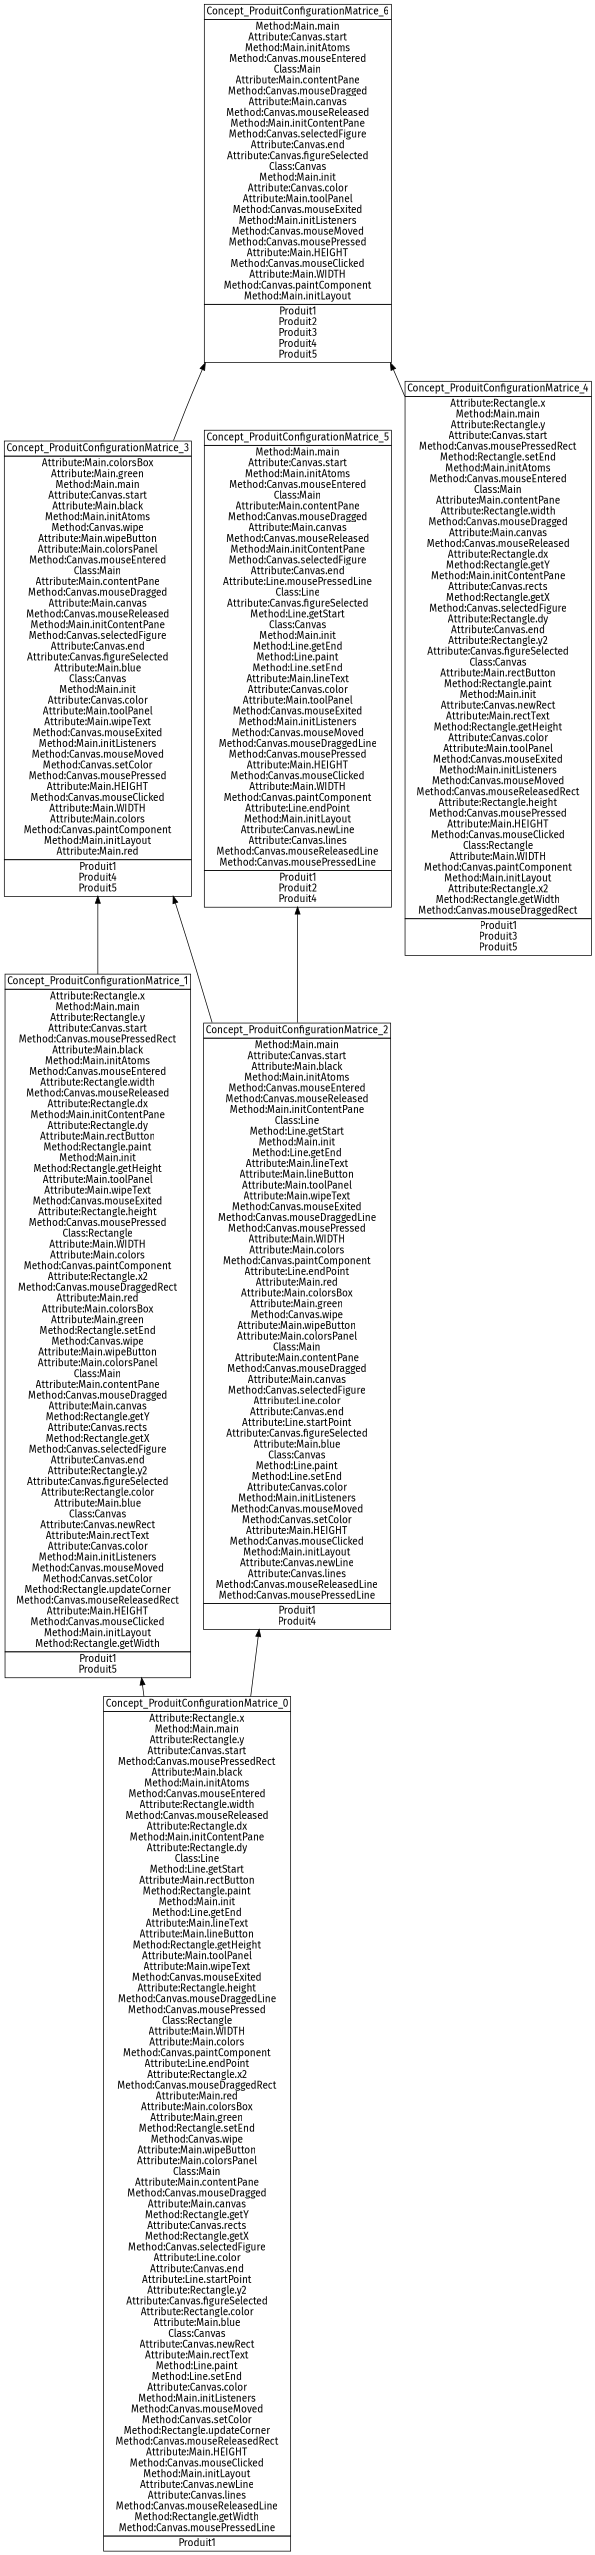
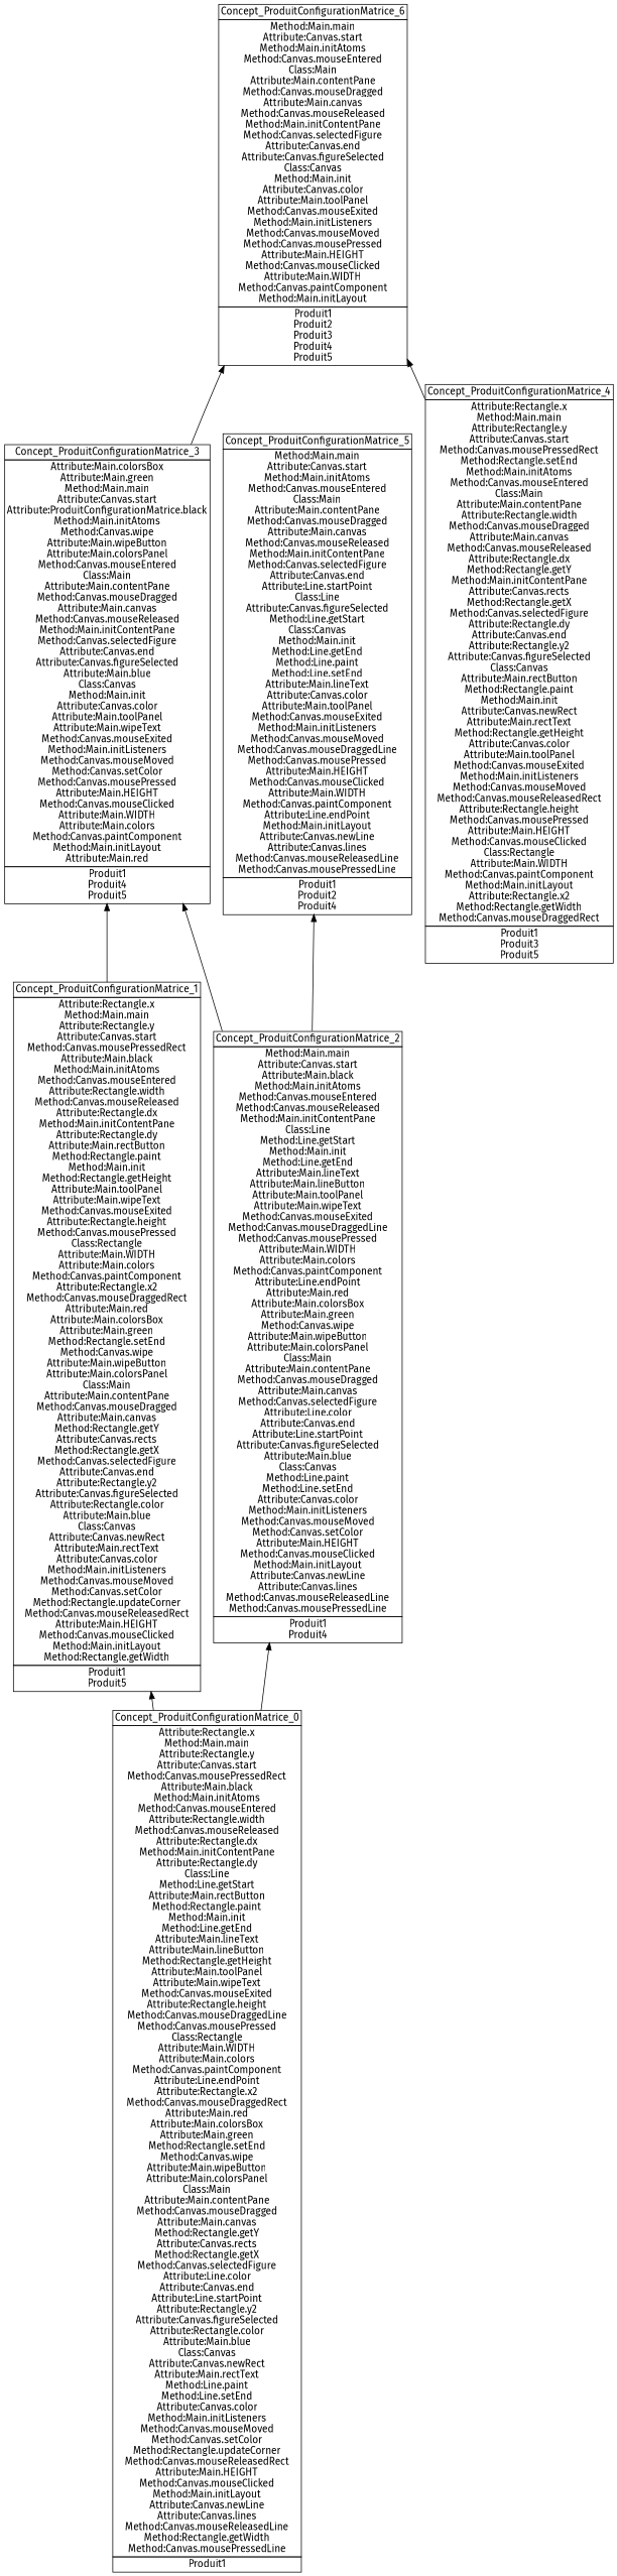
  digraph {
    fontname="Fira Sans"
    nodesep=0.2
    rankdir=BT
    ranksep=0.3
    node [fontname="Fira Sans" margin="0.03,0.03" shape=none]
    edge [fontname="Fira Sans" headport=p tailport=p]
    n1 [label=<<table border="0" cellborder="1" cellspacing="0" port="p"><tr><td>Concept_ProduitConfigurationMatrice_6</td></tr><tr><td>Method:Main.main<br/>Attribute:Canvas.start<br/>Method:Main.initAtoms<br/>Method:Canvas.mouseEntered<br/>Class:Main<br/>Attribute:Main.contentPane<br/>Method:Canvas.mouseDragged<br/>Attribute:Main.canvas<br/>Method:Canvas.mouseReleased<br/>Method:Main.initContentPane<br/>Method:Canvas.selectedFigure<br/>Attribute:Canvas.end<br/>Attribute:Canvas.figureSelected<br/>Class:Canvas<br/>Method:Main.init<br/>Attribute:Canvas.color<br/>Attribute:Main.toolPanel<br/>Method:Canvas.mouseExited<br/>Method:Main.initListeners<br/>Method:Canvas.mouseMoved<br/>Method:Canvas.mousePressed<br/>Attribute:Main.HEIGHT<br/>Method:Canvas.mouseClicked<br/>Attribute:Main.WIDTH<br/>Method:Canvas.paintComponent<br/>Method:Main.initLayout<br/></td></tr><tr><td>Produit1<br/>Produit2<br/>Produit3<br/>Produit4<br/>Produit5<br/></td></tr></table>>]
-   n2 [label=<<table border="0" cellborder="1" cellspacing="0" port="p"><tr><td>Concept_ProduitConfigurationMatrice_5</td></tr><tr><td>Method:Main.main<br/>Attribute:Canvas.start<br/>Method:Main.initAtoms<br/>Method:Canvas.mouseEntered<br/>Class:Main<br/>Attribute:Main.contentPane<br/>Method:Canvas.mouseDragged<br/>Attribute:Main.canvas<br/>Method:Canvas.mouseReleased<br/>Method:Main.initContentPane<br/>Method:Canvas.selectedFigure<br/>Attribute:Canvas.end<br/>Attribute:Line.mousePressedLine<br/>Class:Line<br/>Attribute:Canvas.figureSelected<br/>Method:Line.getStart<br/>Class:Canvas<br/>Method:Main.init<br/>Method:Line.getEnd<br/>Method:Line.paint<br/>Method:Line.setEnd<br/>Attribute:Main.lineText<br/>Attribute:Canvas.color<br/>Attribute:Main.toolPanel<br/>Method:Canvas.mouseExited<br/>Method:Main.initListeners<br/>Method:Canvas.mouseMoved<br/>Method:Canvas.mouseDraggedLine<br/>Method:Canvas.mousePressed<br/>Attribute:Main.HEIGHT<br/>Method:Canvas.mouseClicked<br/>Attribute:Main.WIDTH<br/>Method:Canvas.paintComponent<br/>Attribute:Line.endPoint<br/>Method:Main.initLayout<br/>Attribute:Canvas.newLine<br/>Attribute:Canvas.lines<br/>Method:Canvas.mouseReleasedLine<br/>Method:Canvas.mousePressedLine<br/></td></tr><tr><td>Produit1<br/>Produit2<br/>Produit4<br/></td></tr></table>>]
+   n2 [label=<<table border="0" cellborder="1" cellspacing="0" port="p"><tr><td>Concept_ProduitConfigurationMatrice_5</td></tr><tr><td>Method:Main.main<br/>Attribute:Canvas.start<br/>Method:Main.initAtoms<br/>Method:Canvas.mouseEntered<br/>Class:Main<br/>Attribute:Main.contentPane<br/>Method:Canvas.mouseDragged<br/>Attribute:Main.canvas<br/>Method:Canvas.mouseReleased<br/>Method:Main.initContentPane<br/>Method:Canvas.selectedFigure<br/>Attribute:Canvas.end<br/>Attribute:Line.startPoint<br/>Class:Line<br/>Attribute:Canvas.figureSelected<br/>Method:Line.getStart<br/>Class:Canvas<br/>Method:Main.init<br/>Method:Line.getEnd<br/>Method:Line.paint<br/>Method:Line.setEnd<br/>Attribute:Main.lineText<br/>Attribute:Canvas.color<br/>Attribute:Main.toolPanel<br/>Method:Canvas.mouseExited<br/>Method:Main.initListeners<br/>Method:Canvas.mouseMoved<br/>Method:Canvas.mouseDraggedLine<br/>Method:Canvas.mousePressed<br/>Attribute:Main.HEIGHT<br/>Method:Canvas.mouseClicked<br/>Attribute:Main.WIDTH<br/>Method:Canvas.paintComponent<br/>Attribute:Line.endPoint<br/>Method:Main.initLayout<br/>Attribute:Canvas.newLine<br/>Attribute:Canvas.lines<br/>Method:Canvas.mouseReleasedLine<br/>Method:Canvas.mousePressedLine<br/></td></tr><tr><td>Produit1<br/>Produit2<br/>Produit4<br/></td></tr></table>>]
    n3 [label=<<table border="0" cellborder="1" cellspacing="0" port="p"><tr><td>Concept_ProduitConfigurationMatrice_0</td></tr><tr><td>Attribute:Rectangle.x<br/>Method:Main.main<br/>Attribute:Rectangle.y<br/>Attribute:Canvas.start<br/>Method:Canvas.mousePressedRect<br/>Attribute:Main.black<br/>Method:Main.initAtoms<br/>Method:Canvas.mouseEntered<br/>Attribute:Rectangle.width<br/>Method:Canvas.mouseReleased<br/>Attribute:Rectangle.dx<br/>Method:Main.initContentPane<br/>Attribute:Rectangle.dy<br/>Class:Line<br/>Method:Line.getStart<br/>Attribute:Main.rectButton<br/>Method:Rectangle.paint<br/>Method:Main.init<br/>Method:Line.getEnd<br/>Attribute:Main.lineText<br/>Attribute:Main.lineButton<br/>Method:Rectangle.getHeight<br/>Attribute:Main.toolPanel<br/>Attribute:Main.wipeText<br/>Method:Canvas.mouseExited<br/>Attribute:Rectangle.height<br/>Method:Canvas.mouseDraggedLine<br/>Method:Canvas.mousePressed<br/>Class:Rectangle<br/>Attribute:Main.WIDTH<br/>Attribute:Main.colors<br/>Method:Canvas.paintComponent<br/>Attribute:Line.endPoint<br/>Attribute:Rectangle.x2<br/>Method:Canvas.mouseDraggedRect<br/>Attribute:Main.red<br/>Attribute:Main.colorsBox<br/>Attribute:Main.green<br/>Method:Rectangle.setEnd<br/>Method:Canvas.wipe<br/>Attribute:Main.wipeButton<br/>Attribute:Main.colorsPanel<br/>Class:Main<br/>Attribute:Main.contentPane<br/>Method:Canvas.mouseDragged<br/>Attribute:Main.canvas<br/>Method:Rectangle.getY<br/>Attribute:Canvas.rects<br/>Method:Rectangle.getX<br/>Method:Canvas.selectedFigure<br/>Attribute:Line.color<br/>Attribute:Canvas.end<br/>Attribute:Line.startPoint<br/>Attribute:Rectangle.y2<br/>Attribute:Canvas.figureSelected<br/>Attribute:Rectangle.color<br/>Attribute:Main.blue<br/>Class:Canvas<br/>Attribute:Canvas.newRect<br/>Attribute:Main.rectText<br/>Method:Line.paint<br/>Method:Line.setEnd<br/>Attribute:Canvas.color<br/>Method:Main.initListeners<br/>Method:Canvas.mouseMoved<br/>Method:Canvas.setColor<br/>Method:Rectangle.updateCorner<br/>Method:Canvas.mouseReleasedRect<br/>Attribute:Main.HEIGHT<br/>Method:Canvas.mouseClicked<br/>Method:Main.initLayout<br/>Attribute:Canvas.newLine<br/>Attribute:Canvas.lines<br/>Method:Canvas.mouseReleasedLine<br/>Method:Rectangle.getWidth<br/>Method:Canvas.mousePressedLine<br/></td></tr><tr><td>Produit1<br/></td></tr></table>>]
    n4 [label=<<table border="0" cellborder="1" cellspacing="0" port="p"><tr><td>Concept_ProduitConfigurationMatrice_1</td></tr><tr><td>Attribute:Rectangle.x<br/>Method:Main.main<br/>Attribute:Rectangle.y<br/>Attribute:Canvas.start<br/>Method:Canvas.mousePressedRect<br/>Attribute:Main.black<br/>Method:Main.initAtoms<br/>Method:Canvas.mouseEntered<br/>Attribute:Rectangle.width<br/>Method:Canvas.mouseReleased<br/>Attribute:Rectangle.dx<br/>Method:Main.initContentPane<br/>Attribute:Rectangle.dy<br/>Attribute:Main.rectButton<br/>Method:Rectangle.paint<br/>Method:Main.init<br/>Method:Rectangle.getHeight<br/>Attribute:Main.toolPanel<br/>Attribute:Main.wipeText<br/>Method:Canvas.mouseExited<br/>Attribute:Rectangle.height<br/>Method:Canvas.mousePressed<br/>Class:Rectangle<br/>Attribute:Main.WIDTH<br/>Attribute:Main.colors<br/>Method:Canvas.paintComponent<br/>Attribute:Rectangle.x2<br/>Method:Canvas.mouseDraggedRect<br/>Attribute:Main.red<br/>Attribute:Main.colorsBox<br/>Attribute:Main.green<br/>Method:Rectangle.setEnd<br/>Method:Canvas.wipe<br/>Attribute:Main.wipeButton<br/>Attribute:Main.colorsPanel<br/>Class:Main<br/>Attribute:Main.contentPane<br/>Method:Canvas.mouseDragged<br/>Attribute:Main.canvas<br/>Method:Rectangle.getY<br/>Attribute:Canvas.rects<br/>Method:Rectangle.getX<br/>Method:Canvas.selectedFigure<br/>Attribute:Canvas.end<br/>Attribute:Rectangle.y2<br/>Attribute:Canvas.figureSelected<br/>Attribute:Rectangle.color<br/>Attribute:Main.blue<br/>Class:Canvas<br/>Attribute:Canvas.newRect<br/>Attribute:Main.rectText<br/>Attribute:Canvas.color<br/>Method:Main.initListeners<br/>Method:Canvas.mouseMoved<br/>Method:Canvas.setColor<br/>Method:Rectangle.updateCorner<br/>Method:Canvas.mouseReleasedRect<br/>Attribute:Main.HEIGHT<br/>Method:Canvas.mouseClicked<br/>Method:Main.initLayout<br/>Method:Rectangle.getWidth<br/></td></tr><tr><td>Produit1<br/>Produit5<br/></td></tr></table>>]
    n5 [label=<<table border="0" cellborder="1" cellspacing="0" port="p"><tr><td>Concept_ProduitConfigurationMatrice_2</td></tr><tr><td>Method:Main.main<br/>Attribute:Canvas.start<br/>Attribute:Main.black<br/>Method:Main.initAtoms<br/>Method:Canvas.mouseEntered<br/>Method:Canvas.mouseReleased<br/>Method:Main.initContentPane<br/>Class:Line<br/>Method:Line.getStart<br/>Method:Main.init<br/>Method:Line.getEnd<br/>Attribute:Main.lineText<br/>Attribute:Main.lineButton<br/>Attribute:Main.toolPanel<br/>Attribute:Main.wipeText<br/>Method:Canvas.mouseExited<br/>Method:Canvas.mouseDraggedLine<br/>Method:Canvas.mousePressed<br/>Attribute:Main.WIDTH<br/>Attribute:Main.colors<br/>Method:Canvas.paintComponent<br/>Attribute:Line.endPoint<br/>Attribute:Main.red<br/>Attribute:Main.colorsBox<br/>Attribute:Main.green<br/>Method:Canvas.wipe<br/>Attribute:Main.wipeButton<br/>Attribute:Main.colorsPanel<br/>Class:Main<br/>Attribute:Main.contentPane<br/>Method:Canvas.mouseDragged<br/>Attribute:Main.canvas<br/>Method:Canvas.selectedFigure<br/>Attribute:Line.color<br/>Attribute:Canvas.end<br/>Attribute:Line.startPoint<br/>Attribute:Canvas.figureSelected<br/>Attribute:Main.blue<br/>Class:Canvas<br/>Method:Line.paint<br/>Method:Line.setEnd<br/>Attribute:Canvas.color<br/>Method:Main.initListeners<br/>Method:Canvas.mouseMoved<br/>Method:Canvas.setColor<br/>Attribute:Main.HEIGHT<br/>Method:Canvas.mouseClicked<br/>Method:Main.initLayout<br/>Attribute:Canvas.newLine<br/>Attribute:Canvas.lines<br/>Method:Canvas.mouseReleasedLine<br/>Method:Canvas.mousePressedLine<br/></td></tr><tr><td>Produit1<br/>Produit4<br/></td></tr></table>>]
-   n6 [label=<<table border="0" cellborder="1" cellspacing="0" port="p"><tr><td>Concept_ProduitConfigurationMatrice_3</td></tr><tr><td>Attribute:Main.colorsBox<br/>Attribute:Main.green<br/>Method:Main.main<br/>Attribute:Canvas.start<br/>Attribute:Main.black<br/>Method:Main.initAtoms<br/>Method:Canvas.wipe<br/>Attribute:Main.wipeButton<br/>Attribute:Main.colorsPanel<br/>Method:Canvas.mouseEntered<br/>Class:Main<br/>Attribute:Main.contentPane<br/>Method:Canvas.mouseDragged<br/>Attribute:Main.canvas<br/>Method:Canvas.mouseReleased<br/>Method:Main.initContentPane<br/>Method:Canvas.selectedFigure<br/>Attribute:Canvas.end<br/>Attribute:Canvas.figureSelected<br/>Attribute:Main.blue<br/>Class:Canvas<br/>Method:Main.init<br/>Attribute:Canvas.color<br/>Attribute:Main.toolPanel<br/>Attribute:Main.wipeText<br/>Method:Canvas.mouseExited<br/>Method:Main.initListeners<br/>Method:Canvas.mouseMoved<br/>Method:Canvas.setColor<br/>Method:Canvas.mousePressed<br/>Attribute:Main.HEIGHT<br/>Method:Canvas.mouseClicked<br/>Attribute:Main.WIDTH<br/>Attribute:Main.colors<br/>Method:Canvas.paintComponent<br/>Method:Main.initLayout<br/>Attribute:Main.red<br/></td></tr><tr><td>Produit1<br/>Produit4<br/>Produit5<br/></td></tr></table>>]
+   n6 [label=<<table border="0" cellborder="1" cellspacing="0" port="p"><tr><td>Concept_ProduitConfigurationMatrice_3</td></tr><tr><td>Attribute:Main.colorsBox<br/>Attribute:Main.green<br/>Method:Main.main<br/>Attribute:Canvas.start<br/>Attribute:ProduitConfigurationMatrice.black<br/>Method:Main.initAtoms<br/>Method:Canvas.wipe<br/>Attribute:Main.wipeButton<br/>Attribute:Main.colorsPanel<br/>Method:Canvas.mouseEntered<br/>Class:Main<br/>Attribute:Main.contentPane<br/>Method:Canvas.mouseDragged<br/>Attribute:Main.canvas<br/>Method:Canvas.mouseReleased<br/>Method:Main.initContentPane<br/>Method:Canvas.selectedFigure<br/>Attribute:Canvas.end<br/>Attribute:Canvas.figureSelected<br/>Attribute:Main.blue<br/>Class:Canvas<br/>Method:Main.init<br/>Attribute:Canvas.color<br/>Attribute:Main.toolPanel<br/>Attribute:Main.wipeText<br/>Method:Canvas.mouseExited<br/>Method:Main.initListeners<br/>Method:Canvas.mouseMoved<br/>Method:Canvas.setColor<br/>Method:Canvas.mousePressed<br/>Attribute:Main.HEIGHT<br/>Method:Canvas.mouseClicked<br/>Attribute:Main.WIDTH<br/>Attribute:Main.colors<br/>Method:Canvas.paintComponent<br/>Method:Main.initLayout<br/>Attribute:Main.red<br/></td></tr><tr><td>Produit1<br/>Produit4<br/>Produit5<br/></td></tr></table>>]
    n7 [label=<<table border="0" cellborder="1" cellspacing="0" port="p"><tr><td>Concept_ProduitConfigurationMatrice_4</td></tr><tr><td>Attribute:Rectangle.x<br/>Method:Main.main<br/>Attribute:Rectangle.y<br/>Attribute:Canvas.start<br/>Method:Canvas.mousePressedRect<br/>Method:Rectangle.setEnd<br/>Method:Main.initAtoms<br/>Method:Canvas.mouseEntered<br/>Class:Main<br/>Attribute:Main.contentPane<br/>Attribute:Rectangle.width<br/>Method:Canvas.mouseDragged<br/>Attribute:Main.canvas<br/>Method:Canvas.mouseReleased<br/>Attribute:Rectangle.dx<br/>Method:Rectangle.getY<br/>Method:Main.initContentPane<br/>Attribute:Canvas.rects<br/>Method:Rectangle.getX<br/>Method:Canvas.selectedFigure<br/>Attribute:Rectangle.dy<br/>Attribute:Canvas.end<br/>Attribute:Rectangle.y2<br/>Attribute:Canvas.figureSelected<br/>Class:Canvas<br/>Attribute:Main.rectButton<br/>Method:Rectangle.paint<br/>Method:Main.init<br/>Attribute:Canvas.newRect<br/>Attribute:Main.rectText<br/>Method:Rectangle.getHeight<br/>Attribute:Canvas.color<br/>Attribute:Main.toolPanel<br/>Method:Canvas.mouseExited<br/>Method:Main.initListeners<br/>Method:Canvas.mouseMoved<br/>Method:Canvas.mouseReleasedRect<br/>Attribute:Rectangle.height<br/>Method:Canvas.mousePressed<br/>Attribute:Main.HEIGHT<br/>Method:Canvas.mouseClicked<br/>Class:Rectangle<br/>Attribute:Main.WIDTH<br/>Method:Canvas.paintComponent<br/>Method:Main.initLayout<br/>Attribute:Rectangle.x2<br/>Method:Rectangle.getWidth<br/>Method:Canvas.mouseDraggedRect<br/></td></tr><tr><td>Produit1<br/>Produit3<br/>Produit5<br/></td></tr></table>>]
    n3 -> n4
    n3 -> n5
    n4 -> n6
    n5 -> n2
    n5 -> n6
    n6 -> n1
    n7 -> n1
  }
